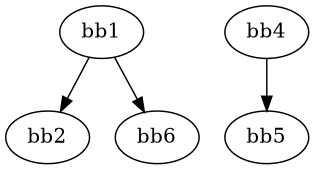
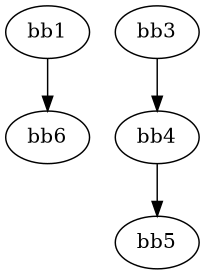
  digraph {
    n1 [label="bb1\l"]
-   n2 [label="bb2\l"]
    n3 [label="bb6\l"]
+   n4 [label="bb3\l"]
    n5 [label="bb4\l"]
    n6 [label="bb5\l"]
-   n1 -> n2
    n1 -> n3
+   n4 -> n5
    n5 -> n6
  }
